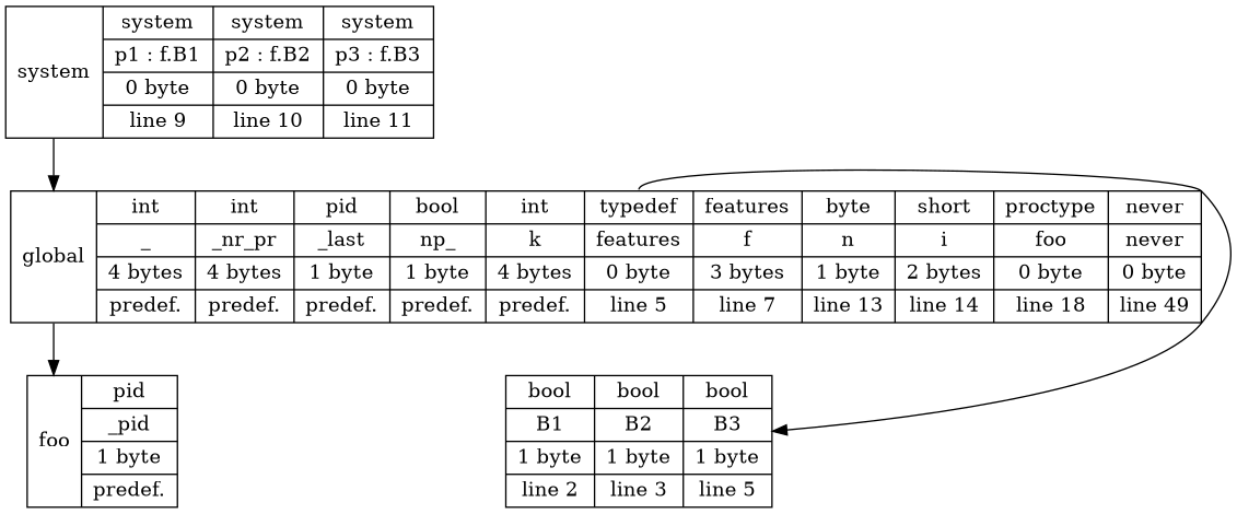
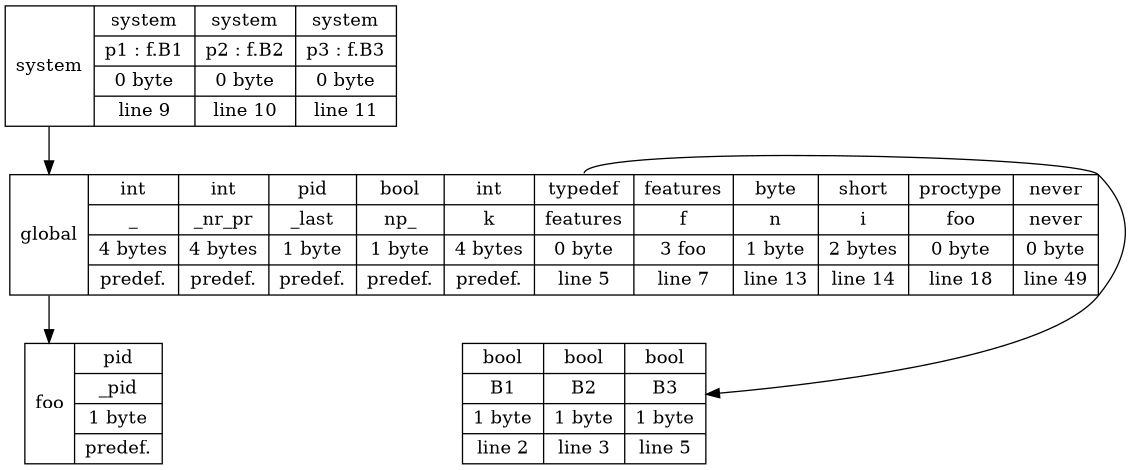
  digraph {
    rankdir=TB
    node [shape=record]
    edge [headport=f0 tailport=f0]
    n1 [label="<f0> system | { <93824994280640> system|p1 : f.B1| 0 byte | line 9 } | { <93824994281936> system|p2 : f.B2| 0 byte | line 10 } | { <93824994283200> system|p3 : f.B3| 0 byte | line 11 }"]
-   n2 [label="<f0> global | { <93824994272992> int|_| 4 bytes | predef. } | { <93824994273264> int|_nr_pr| 4 bytes | predef. } | { <93824994273424> pid|_last| 1 byte | predef. } | { <93824994273584> bool|np_| 1 byte | predef. } | { <93824994273744> int|k| 4 bytes | predef. } | { <93824994278704> typedef|features| 0 byte | line 5 } | { <93824994279296> features|f| 3 bytes | line 7 } | { <93824994283568> byte|n| 1 byte | line 13 } | { <93824994283936> short|i| 2 bytes | line 14 } | { <93824994334144> proctype|foo| 0 byte | line 18 } | { <93824994365968> never|never| 0 byte | line 49 }"]
+   n2 [label="<f0> global | { <93824994272992> int|_| 4 bytes | predef. } | { <93824994273264> int|_nr_pr| 4 bytes | predef. } | { <93824994273424> pid|_last| 1 byte | predef. } | { <93824994273584> bool|np_| 1 byte | predef. } | { <93824994273744> int|k| 4 bytes | predef. } | { <93824994278704> typedef|features| 0 byte | line 5 } | { <93824994279296> features|f| 3 foo | line 7 } | { <93824994283568> byte|n| 1 byte | line 13 } | { <93824994283936> short|i| 2 bytes | line 14 } | { <93824994334144> proctype|foo| 0 byte | line 18 } | { <93824994365968> never|never| 0 byte | line 49 }"]
    n3 [label="<f0> foo | { <93824994284608> pid|_pid| 1 byte | predef. }"]
    n4 [label="{ <93824994278160> bool|B1| 1 byte | line 2 } | { <93824994278352> bool|B2| 1 byte | line 3 } | { <93824994278544> bool|B3| 1 byte | line 5 }"]
    n1 -> n2
    n2 -> n3
    n2 -> n4 [tailport=93824994278704 headport=""]
  }
